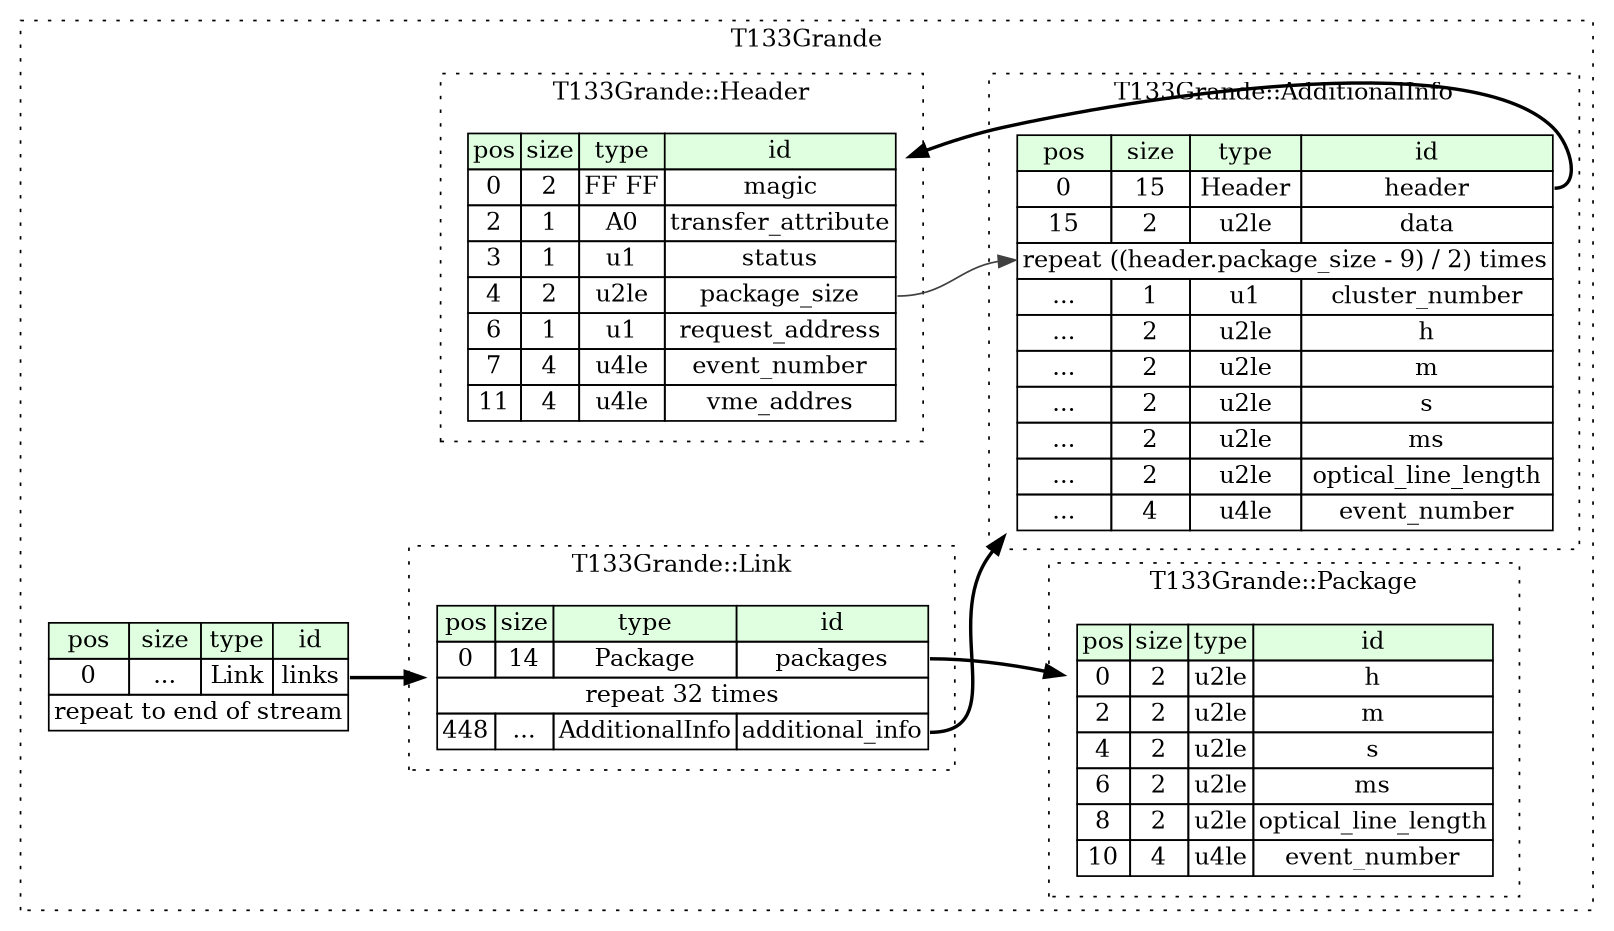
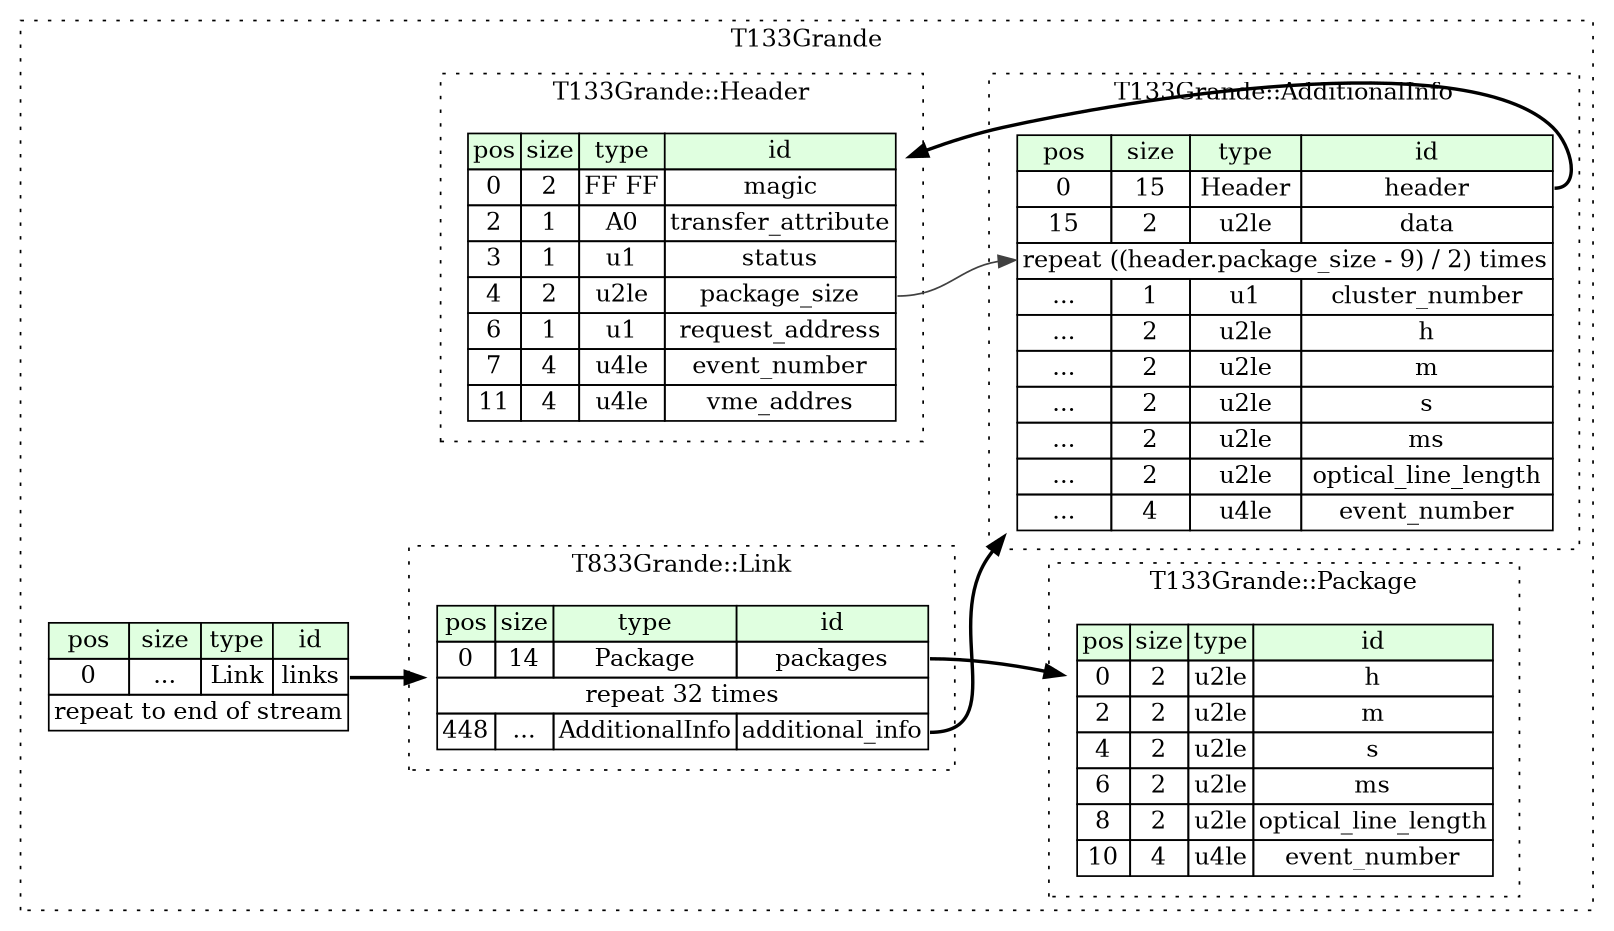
  digraph {
    rankdir=LR
    node [shape=plaintext]
    edge [style=bold]
    n1 [label=<<TABLE BORDER="0" CELLBORDER="1" CELLSPACING="0"> 				<TR><TD BGCOLOR="#E0FFE0">pos</TD><TD BGCOLOR="#E0FFE0">size</TD><TD BGCOLOR="#E0FFE0">type</TD><TD BGCOLOR="#E0FFE0">id</TD></TR> 				<TR><TD PORT="packages_pos">0</TD><TD PORT="packages_size">14</TD><TD>Package</TD><TD PORT="packages_type">packages</TD></TR> 				<TR><TD COLSPAN="4" PORT="packages__repeat">repeat 32 times</TD></TR> 				<TR><TD PORT="additional_info_pos">448</TD><TD PORT="additional_info_size">...</TD><TD>AdditionalInfo</TD><TD PORT="additional_info_type">additional_info</TD></TR> 			</TABLE>>]
    n2 [label=<<TABLE BORDER="0" CELLBORDER="1" CELLSPACING="0"> 				<TR><TD BGCOLOR="#E0FFE0">pos</TD><TD BGCOLOR="#E0FFE0">size</TD><TD BGCOLOR="#E0FFE0">type</TD><TD BGCOLOR="#E0FFE0">id</TD></TR> 				<TR><TD PORT="h_pos">0</TD><TD PORT="h_size">2</TD><TD>u2le</TD><TD PORT="h_type">h</TD></TR> 				<TR><TD PORT="m_pos">2</TD><TD PORT="m_size">2</TD><TD>u2le</TD><TD PORT="m_type">m</TD></TR> 				<TR><TD PORT="s_pos">4</TD><TD PORT="s_size">2</TD><TD>u2le</TD><TD PORT="s_type">s</TD></TR> 				<TR><TD PORT="ms_pos">6</TD><TD PORT="ms_size">2</TD><TD>u2le</TD><TD PORT="ms_type">ms</TD></TR> 				<TR><TD PORT="optical_line_length_pos">8</TD><TD PORT="optical_line_length_size">2</TD><TD>u2le</TD><TD PORT="optical_line_length_type">optical_line_length</TD></TR> 				<TR><TD PORT="event_number_pos">10</TD><TD PORT="event_number_size">4</TD><TD>u4le</TD><TD PORT="event_number_type">event_number</TD></TR> 			</TABLE>>]
    n3 [label=<<TABLE BORDER="0" CELLBORDER="1" CELLSPACING="0"> 				<TR><TD BGCOLOR="#E0FFE0">pos</TD><TD BGCOLOR="#E0FFE0">size</TD><TD BGCOLOR="#E0FFE0">type</TD><TD BGCOLOR="#E0FFE0">id</TD></TR> 				<TR><TD PORT="magic_pos">0</TD><TD PORT="magic_size">2</TD><TD>FF FF</TD><TD PORT="magic_type">magic</TD></TR> 				<TR><TD PORT="transfer_attribute_pos">2</TD><TD PORT="transfer_attribute_size">1</TD><TD>A0</TD><TD PORT="transfer_attribute_type">transfer_attribute</TD></TR> 				<TR><TD PORT="status_pos">3</TD><TD PORT="status_size">1</TD><TD>u1</TD><TD PORT="status_type">status</TD></TR> 				<TR><TD PORT="package_size_pos">4</TD><TD PORT="package_size_size">2</TD><TD>u2le</TD><TD PORT="package_size_type">package_size</TD></TR> 				<TR><TD PORT="request_address_pos">6</TD><TD PORT="request_address_size">1</TD><TD>u1</TD><TD PORT="request_address_type">request_address</TD></TR> 				<TR><TD PORT="event_number_pos">7</TD><TD PORT="event_number_size">4</TD><TD>u4le</TD><TD PORT="event_number_type">event_number</TD></TR> 				<TR><TD PORT="vme_addres_pos">11</TD><TD PORT="vme_addres_size">4</TD><TD>u4le</TD><TD PORT="vme_addres_type">vme_addres</TD></TR> 			</TABLE>>]
    n4 [label=<<TABLE BORDER="0" CELLBORDER="1" CELLSPACING="0"> 				<TR><TD BGCOLOR="#E0FFE0">pos</TD><TD BGCOLOR="#E0FFE0">size</TD><TD BGCOLOR="#E0FFE0">type</TD><TD BGCOLOR="#E0FFE0">id</TD></TR> 				<TR><TD PORT="header_pos">0</TD><TD PORT="header_size">15</TD><TD>Header</TD><TD PORT="header_type">header</TD></TR> 				<TR><TD PORT="data_pos">15</TD><TD PORT="data_size">2</TD><TD>u2le</TD><TD PORT="data_type">data</TD></TR> 				<TR><TD COLSPAN="4" PORT="data__repeat">repeat ((header.package_size - 9) / 2) times</TD></TR> 				<TR><TD PORT="cluster_number_pos">...</TD><TD PORT="cluster_number_size">1</TD><TD>u1</TD><TD PORT="cluster_number_type">cluster_number</TD></TR> 				<TR><TD PORT="h_pos">...</TD><TD PORT="h_size">2</TD><TD>u2le</TD><TD PORT="h_type">h</TD></TR> 				<TR><TD PORT="m_pos">...</TD><TD PORT="m_size">2</TD><TD>u2le</TD><TD PORT="m_type">m</TD></TR> 				<TR><TD PORT="s_pos">...</TD><TD PORT="s_size">2</TD><TD>u2le</TD><TD PORT="s_type">s</TD></TR> 				<TR><TD PORT="ms_pos">...</TD><TD PORT="ms_size">2</TD><TD>u2le</TD><TD PORT="ms_type">ms</TD></TR> 				<TR><TD PORT="optical_line_length_pos">...</TD><TD PORT="optical_line_length_size">2</TD><TD>u2le</TD><TD PORT="optical_line_length_type">optical_line_length</TD></TR> 				<TR><TD PORT="event_number_pos">...</TD><TD PORT="event_number_size">4</TD><TD>u4le</TD><TD PORT="event_number_type">event_number</TD></TR> 			</TABLE>>]
    n5 [label=<<TABLE BORDER="0" CELLBORDER="1" CELLSPACING="0"> 			<TR><TD BGCOLOR="#E0FFE0">pos</TD><TD BGCOLOR="#E0FFE0">size</TD><TD BGCOLOR="#E0FFE0">type</TD><TD BGCOLOR="#E0FFE0">id</TD></TR> 			<TR><TD PORT="links_pos">0</TD><TD PORT="links_size">...</TD><TD>Link</TD><TD PORT="links_type">links</TD></TR> 			<TR><TD COLSPAN="4" PORT="links__repeat">repeat to end of stream</TD></TR> 		</TABLE>>]
    subgraph cluster_1 {
      label=T133Grande
      style=dotted
      n5
      subgraph cluster_2 {
-       label="T133Grande::Link"
+       label="T833Grande::Link"
        style=dotted
        n1
      }
      subgraph cluster_3 {
        label="T133Grande::Package"
        style=dotted
        n2
      }
      subgraph cluster_4 {
        label="T133Grande::Header"
        style=dotted
        n3
      }
      subgraph cluster_5 {
        label="T133Grande::AdditionalInfo"
        style=dotted
        n4
      }
    }
    n1 -> n2 [tailport=packages_type]
    n1 -> n4 [tailport=additional_info_type]
    n3 -> n4 [color="#404040" headport=data__repeat tailport=package_size_type style=""]
    n4 -> n3 [tailport=header_type]
    n5 -> n1 [tailport=links_type]
  }
